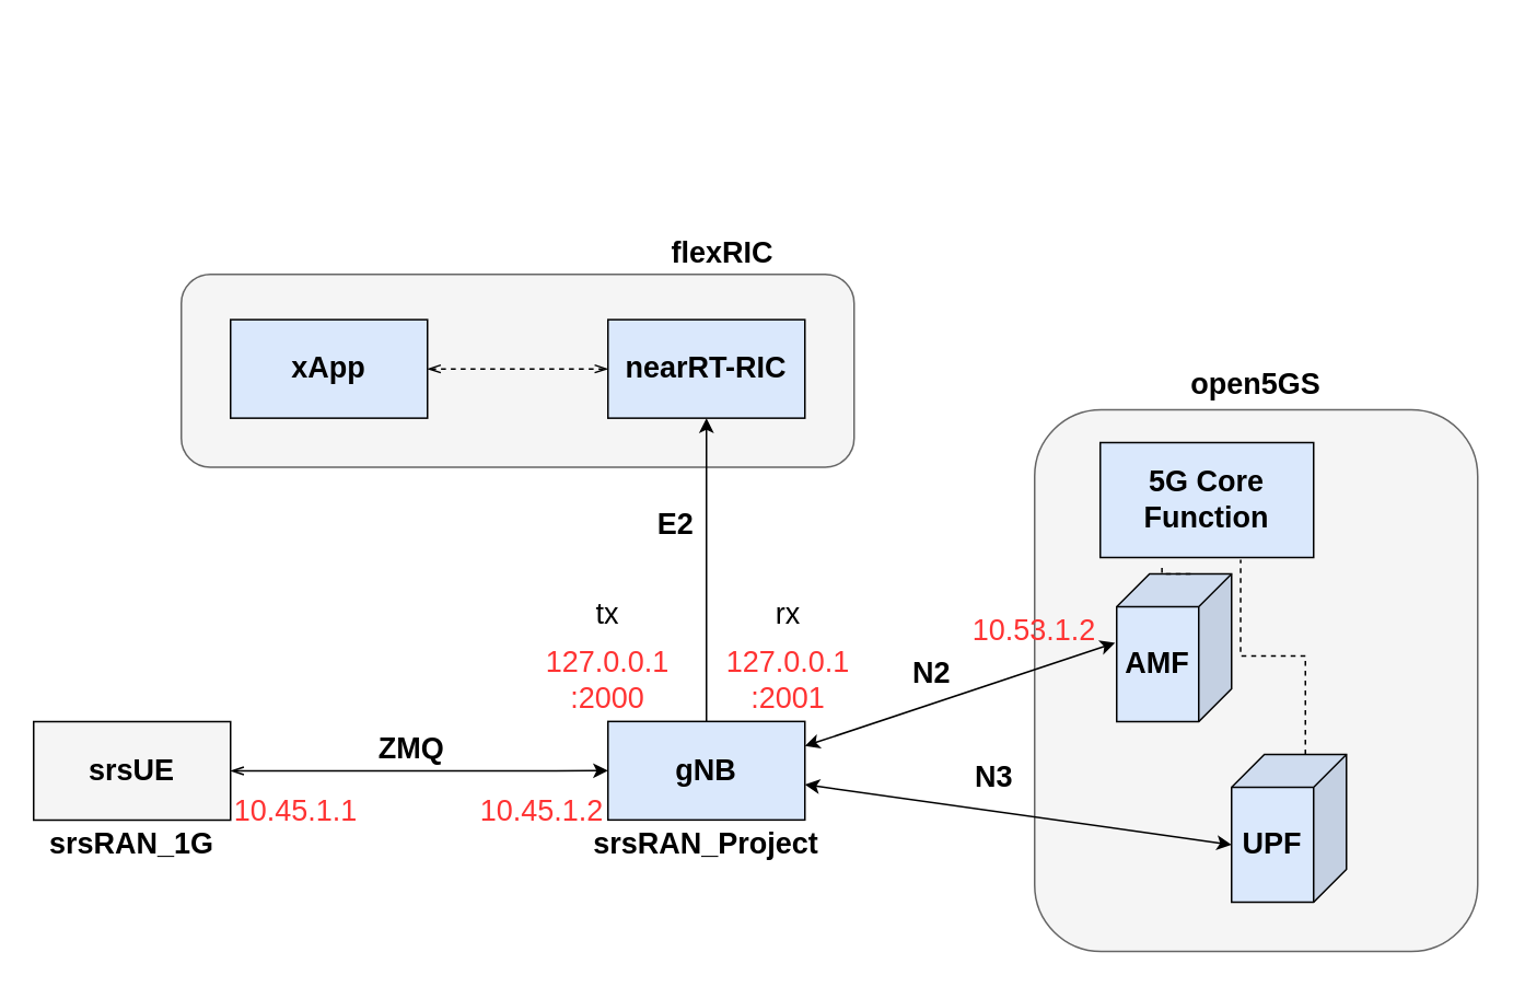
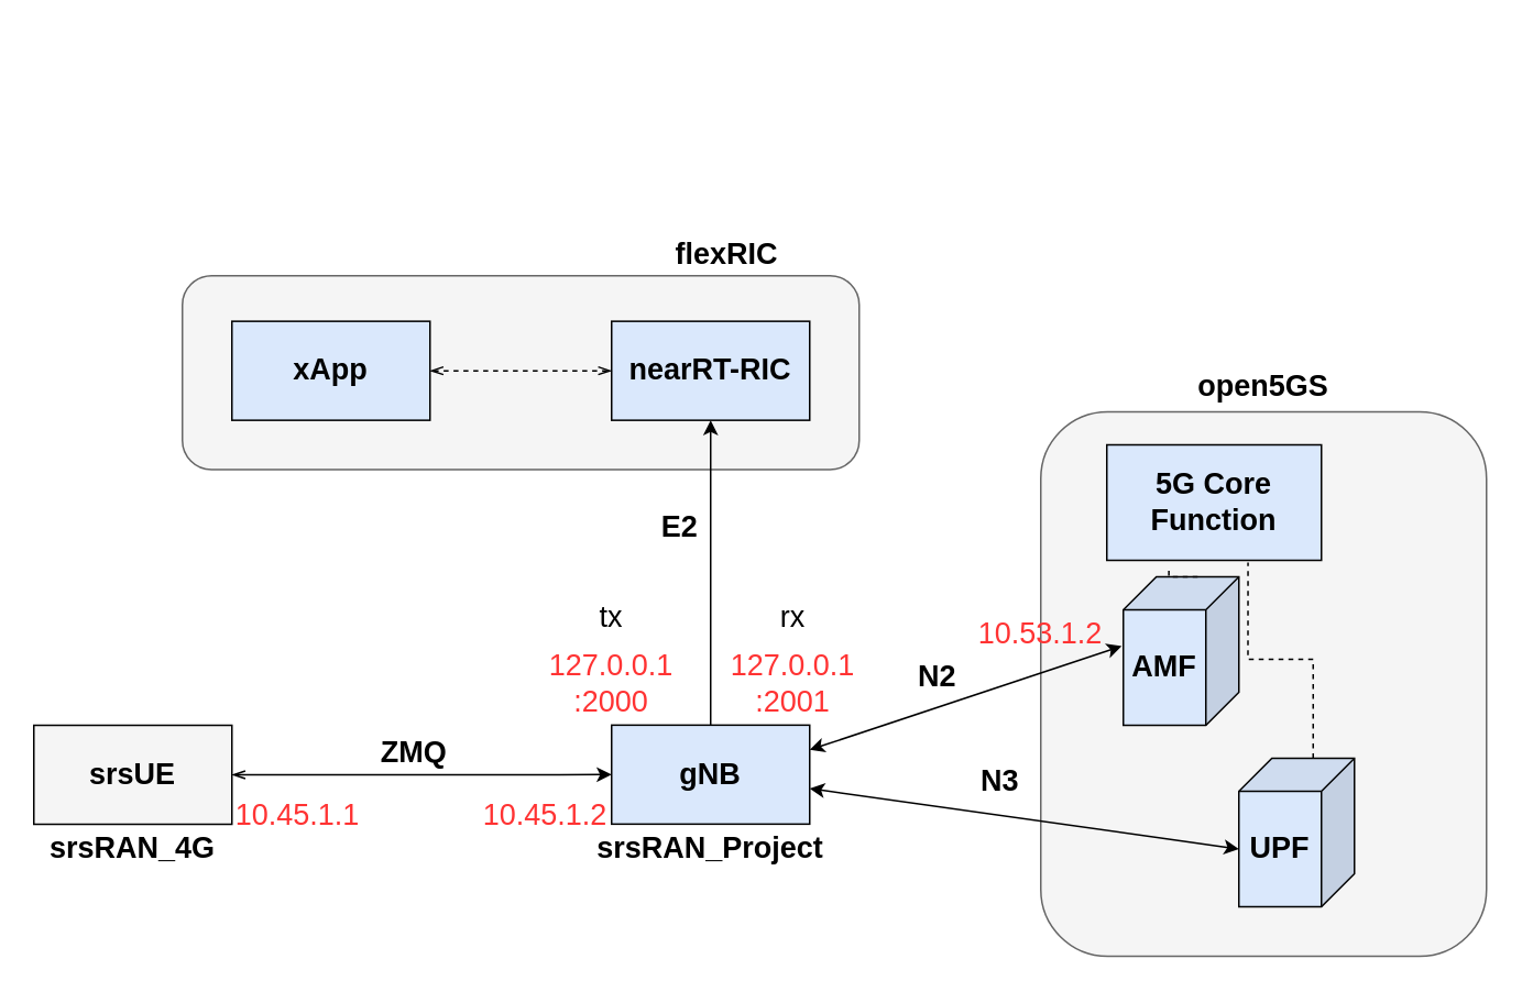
  <mxCell id="0" />
  <mxCell id="1" parent="0" />
  <mxCell id="2" value="" style="rounded=1;whiteSpace=wrap;html=1;fillColor=#f5f5f5;fontColor=#333333;strokeColor=#666666;rotation=90;" vertex="1" parent="1"><mxGeometry x="256.25" y="20.25" width="117.5" height="410" as="geometry" /></mxCell>
  <mxCell id="3" value="" style="rounded=1;whiteSpace=wrap;html=1;fillColor=#f5f5f5;fontColor=#333333;strokeColor=#666666;" vertex="1" parent="1"><mxGeometry x="630" y="249" width="270" height="330" as="geometry" /></mxCell>
  <mxCell id="4" style="edgeStyle=orthogonalEdgeStyle;rounded=0;orthogonalLoop=1;jettySize=auto;html=1;exitX=1;exitY=0.5;exitDx=0;exitDy=0;startArrow=openThin;startFill=0;fontSize=18;" edge="1" parent="1" source="6" target="10"><mxGeometry relative="1" as="geometry" /></mxCell>
  <mxCell id="5" value="ZMQ" style="edgeLabel;html=1;align=center;verticalAlign=middle;resizable=0;points=[];fontSize=18;fontStyle=1" vertex="1" connectable="0" parent="4"><mxGeometry relative="1" as="geometry"><mxPoint x="-5" y="-13" as="offset" /></mxGeometry></mxCell>
  <mxCell id="6" value="srsUE" style="rounded=0;whiteSpace=wrap;html=1;fillColor=#f5f5f5;strokeColor=#000000;fontSize=18;fontStyle=1;" vertex="1" parent="1"><mxGeometry x="20" y="439" width="120" height="60" as="geometry" /></mxCell>
- <mxCell id="7" value="srsRAN_1G" style="text;html=1;align=center;verticalAlign=middle;whiteSpace=wrap;rounded=0;fontSize=18;fontStyle=1" vertex="1" parent="1"><mxGeometry x="50" y="499" width="60" height="30" as="geometry" /></mxCell>
+ <mxCell id="7" value="srsRAN_4G" style="text;html=1;align=center;verticalAlign=middle;whiteSpace=wrap;rounded=0;fontSize=18;fontStyle=1" vertex="1" parent="1"><mxGeometry x="50" y="499" width="60" height="30" as="geometry" /></mxCell>
  <mxCell id="8" style="edgeStyle=orthogonalEdgeStyle;rounded=0;orthogonalLoop=1;jettySize=auto;html=1;exitX=0.5;exitY=0;exitDx=0;exitDy=0;entryX=0.5;entryY=1;entryDx=0;entryDy=0;" edge="1" parent="1" source="10" target="25"><mxGeometry relative="1" as="geometry" /></mxCell>
  <mxCell id="9" value="&lt;b&gt;&lt;font style=&quot;font-size: 18px;&quot;&gt;E2&lt;/font&gt;&lt;/b&gt;" style="edgeLabel;html=1;align=center;verticalAlign=middle;resizable=0;points=[];" vertex="1" connectable="0" parent="8"><mxGeometry x="0.083" y="-2" relative="1" as="geometry"><mxPoint x="-22" y="-20" as="offset" /></mxGeometry></mxCell>
  <mxCell id="10" value="gNB" style="rounded=0;whiteSpace=wrap;html=1;fillColor=#dae8fc;strokeColor=#000000;fontSize=18;fontStyle=1" vertex="1" parent="1"><mxGeometry x="370" y="438.9" width="120" height="60" as="geometry" /></mxCell>
  <mxCell id="11" value="srsRAN_Project" style="text;html=1;align=center;verticalAlign=middle;whiteSpace=wrap;rounded=0;fontSize=18;fontStyle=1" vertex="1" parent="1"><mxGeometry x="400" y="498.9" width="60" height="30" as="geometry" /></mxCell>
  <mxCell id="12" value="10.45.1.1" style="text;html=1;align=center;verticalAlign=middle;whiteSpace=wrap;rounded=0;fontColor=#FF3333;fontSize=18;" vertex="1" parent="1"><mxGeometry x="150" y="479" width="60" height="30" as="geometry" /></mxCell>
  <mxCell id="13" value="10.45.1.2" style="text;html=1;align=center;verticalAlign=middle;whiteSpace=wrap;rounded=0;fontColor=#FF3333;fontSize=18;" vertex="1" parent="1"><mxGeometry x="300" y="478.9" width="60" height="30" as="geometry" /></mxCell>
  <mxCell id="14" value="&lt;font style=&quot;font-size: 18px;&quot;&gt;AMF&lt;/font&gt;" style="shape=cube;whiteSpace=wrap;html=1;boundedLbl=1;backgroundOutline=1;darkOpacity=0.05;darkOpacity2=0.1;flipH=1;fillColor=#dae8fc;strokeColor=#000000;fontStyle=1" vertex="1" parent="1"><mxGeometry x="680" y="349" width="70" height="90" as="geometry" /></mxCell>
  <mxCell id="15" value="&lt;font style=&quot;font-size: 18px;&quot;&gt;UPF&lt;/font&gt;" style="shape=cube;whiteSpace=wrap;html=1;boundedLbl=1;backgroundOutline=1;darkOpacity=0.05;darkOpacity2=0.1;flipH=1;fillColor=#dae8fc;strokeColor=#000000;fontStyle=1" vertex="1" parent="1"><mxGeometry x="750" y="459" width="70" height="90" as="geometry" /></mxCell>
  <mxCell id="16" value="" style="endArrow=classic;startArrow=classic;html=1;rounded=0;entryX=1.014;entryY=0.467;entryDx=0;entryDy=0;entryPerimeter=0;exitX=1;exitY=0.25;exitDx=0;exitDy=0;" edge="1" parent="1" source="10" target="14"><mxGeometry width="50" height="50" relative="1" as="geometry"><mxPoint x="570" y="454" as="sourcePoint" /><mxPoint x="650" y="399" as="targetPoint" /></mxGeometry></mxCell>
  <mxCell id="17" value="&lt;font style=&quot;font-size: 18px;&quot;&gt;N2&lt;/font&gt;" style="edgeLabel;html=1;align=center;verticalAlign=middle;resizable=0;points=[];fontStyle=1" vertex="1" connectable="0" parent="16"><mxGeometry x="0.143" y="2" relative="1" as="geometry"><mxPoint x="-31" y="-7" as="offset" /></mxGeometry></mxCell>
  <mxCell id="18" value="" style="endArrow=classic;startArrow=classic;html=1;rounded=0;entryX=0;entryY=0;entryDx=70;entryDy=55;entryPerimeter=0;" edge="1" parent="1" source="10" target="15"><mxGeometry width="50" height="50" relative="1" as="geometry"><mxPoint x="570" y="484" as="sourcePoint" /><mxPoint x="679" y="419" as="targetPoint" /></mxGeometry></mxCell>
  <mxCell id="19" value="&lt;font style=&quot;font-size: 18px;&quot;&gt;N3&lt;/font&gt;" style="edgeLabel;html=1;align=center;verticalAlign=middle;resizable=0;points=[];fontStyle=1" vertex="1" connectable="0" parent="1"><mxGeometry x="580.001" y="399.001" as="geometry"><mxPoint x="24" y="73" as="offset" /></mxGeometry></mxCell>
  <mxCell id="20" value="5G Core Function" style="rounded=0;whiteSpace=wrap;html=1;fillColor=#dae8fc;strokeColor=#000000;fontSize=18;fontStyle=1" vertex="1" parent="1"><mxGeometry x="670" y="269" width="130" height="70" as="geometry" /></mxCell>
  <mxCell id="21" style="edgeStyle=orthogonalEdgeStyle;rounded=0;orthogonalLoop=1;jettySize=auto;html=1;exitX=0;exitY=0;exitDx=25;exitDy=0;exitPerimeter=0;entryX=0.289;entryY=1.06;entryDx=0;entryDy=0;entryPerimeter=0;dashed=1;endArrow=none;endFill=0;" edge="1" parent="1" source="14" target="20"><mxGeometry relative="1" as="geometry" /></mxCell>
  <mxCell id="22" style="edgeStyle=orthogonalEdgeStyle;rounded=0;orthogonalLoop=1;jettySize=auto;html=1;exitX=0;exitY=0;exitDx=25;exitDy=0;exitPerimeter=0;entryX=0.658;entryY=1.02;entryDx=0;entryDy=0;entryPerimeter=0;dashed=1;endArrow=none;endFill=0;" edge="1" parent="1" source="15" target="20"><mxGeometry relative="1" as="geometry" /></mxCell>
  <mxCell id="23" value="10.53.1.2" style="text;html=1;align=center;verticalAlign=middle;whiteSpace=wrap;rounded=0;fontColor=#FF3333;fontSize=18;" vertex="1" parent="1"><mxGeometry x="600" y="369" width="60" height="30" as="geometry" /></mxCell>
  <mxCell id="24" value="open5GS" style="text;html=1;align=center;verticalAlign=middle;whiteSpace=wrap;rounded=0;fontSize=18;fontStyle=1" vertex="1" parent="1"><mxGeometry x="735" y="219" width="60" height="30" as="geometry" /></mxCell>
  <mxCell id="25" value="nearRT-RIC" style="rounded=0;whiteSpace=wrap;html=1;fillColor=#dae8fc;strokeColor=#000000;fontSize=18;fontStyle=1" vertex="1" parent="1"><mxGeometry x="370" y="194.1" width="120" height="60" as="geometry" /></mxCell>
  <mxCell id="26" style="edgeStyle=orthogonalEdgeStyle;rounded=0;orthogonalLoop=1;jettySize=auto;html=1;exitX=1;exitY=0.5;exitDx=0;exitDy=0;entryX=0;entryY=0.5;entryDx=0;entryDy=0;dashed=1;startArrow=openThin;startFill=0;endArrow=openThin;endFill=0;" edge="1" parent="1" source="27" target="25"><mxGeometry relative="1" as="geometry" /></mxCell>
  <mxCell id="27" value="xApp" style="rounded=0;whiteSpace=wrap;html=1;fillColor=#dae8fc;strokeColor=#000000;fontSize=18;fontStyle=1" vertex="1" parent="1"><mxGeometry x="140" y="194.1" width="120" height="60" as="geometry" /></mxCell>
  <mxCell id="28" value="&lt;div&gt;127.0.0.1&lt;/div&gt;&lt;div&gt;:2000&lt;br&gt;&lt;/div&gt;" style="text;html=1;align=center;verticalAlign=middle;whiteSpace=wrap;rounded=0;fontColor=#FF3333;fontSize=18;" vertex="1" parent="1"><mxGeometry x="340" y="399" width="60" height="30" as="geometry" /></mxCell>
  <mxCell id="29" value="&lt;div&gt;127.0.0.1&lt;/div&gt;&lt;div&gt;:2001&lt;br&gt;&lt;/div&gt;" style="text;html=1;align=center;verticalAlign=middle;whiteSpace=wrap;rounded=0;fontColor=#FF3333;fontSize=18;" vertex="1" parent="1"><mxGeometry x="450" y="399" width="60" height="30" as="geometry" /></mxCell>
  <mxCell id="30" value="&lt;font style=&quot;font-size: 18px;&quot;&gt;tx&lt;/font&gt;" style="text;html=1;align=center;verticalAlign=middle;whiteSpace=wrap;rounded=0;" vertex="1" parent="1"><mxGeometry x="340" y="359" width="60" height="30" as="geometry" /></mxCell>
  <mxCell id="31" value="&lt;font style=&quot;font-size: 18px;&quot;&gt;rx&lt;/font&gt;" style="text;html=1;align=center;verticalAlign=middle;whiteSpace=wrap;rounded=0;" vertex="1" parent="1"><mxGeometry x="450" y="359" width="60" height="30" as="geometry" /></mxCell>
  <mxCell id="32" value="flexRIC" style="text;html=1;align=center;verticalAlign=middle;whiteSpace=wrap;rounded=0;fontSize=18;fontStyle=1" vertex="1" parent="1"><mxGeometry x="410" y="139" width="60" height="30" as="geometry" /></mxCell>
